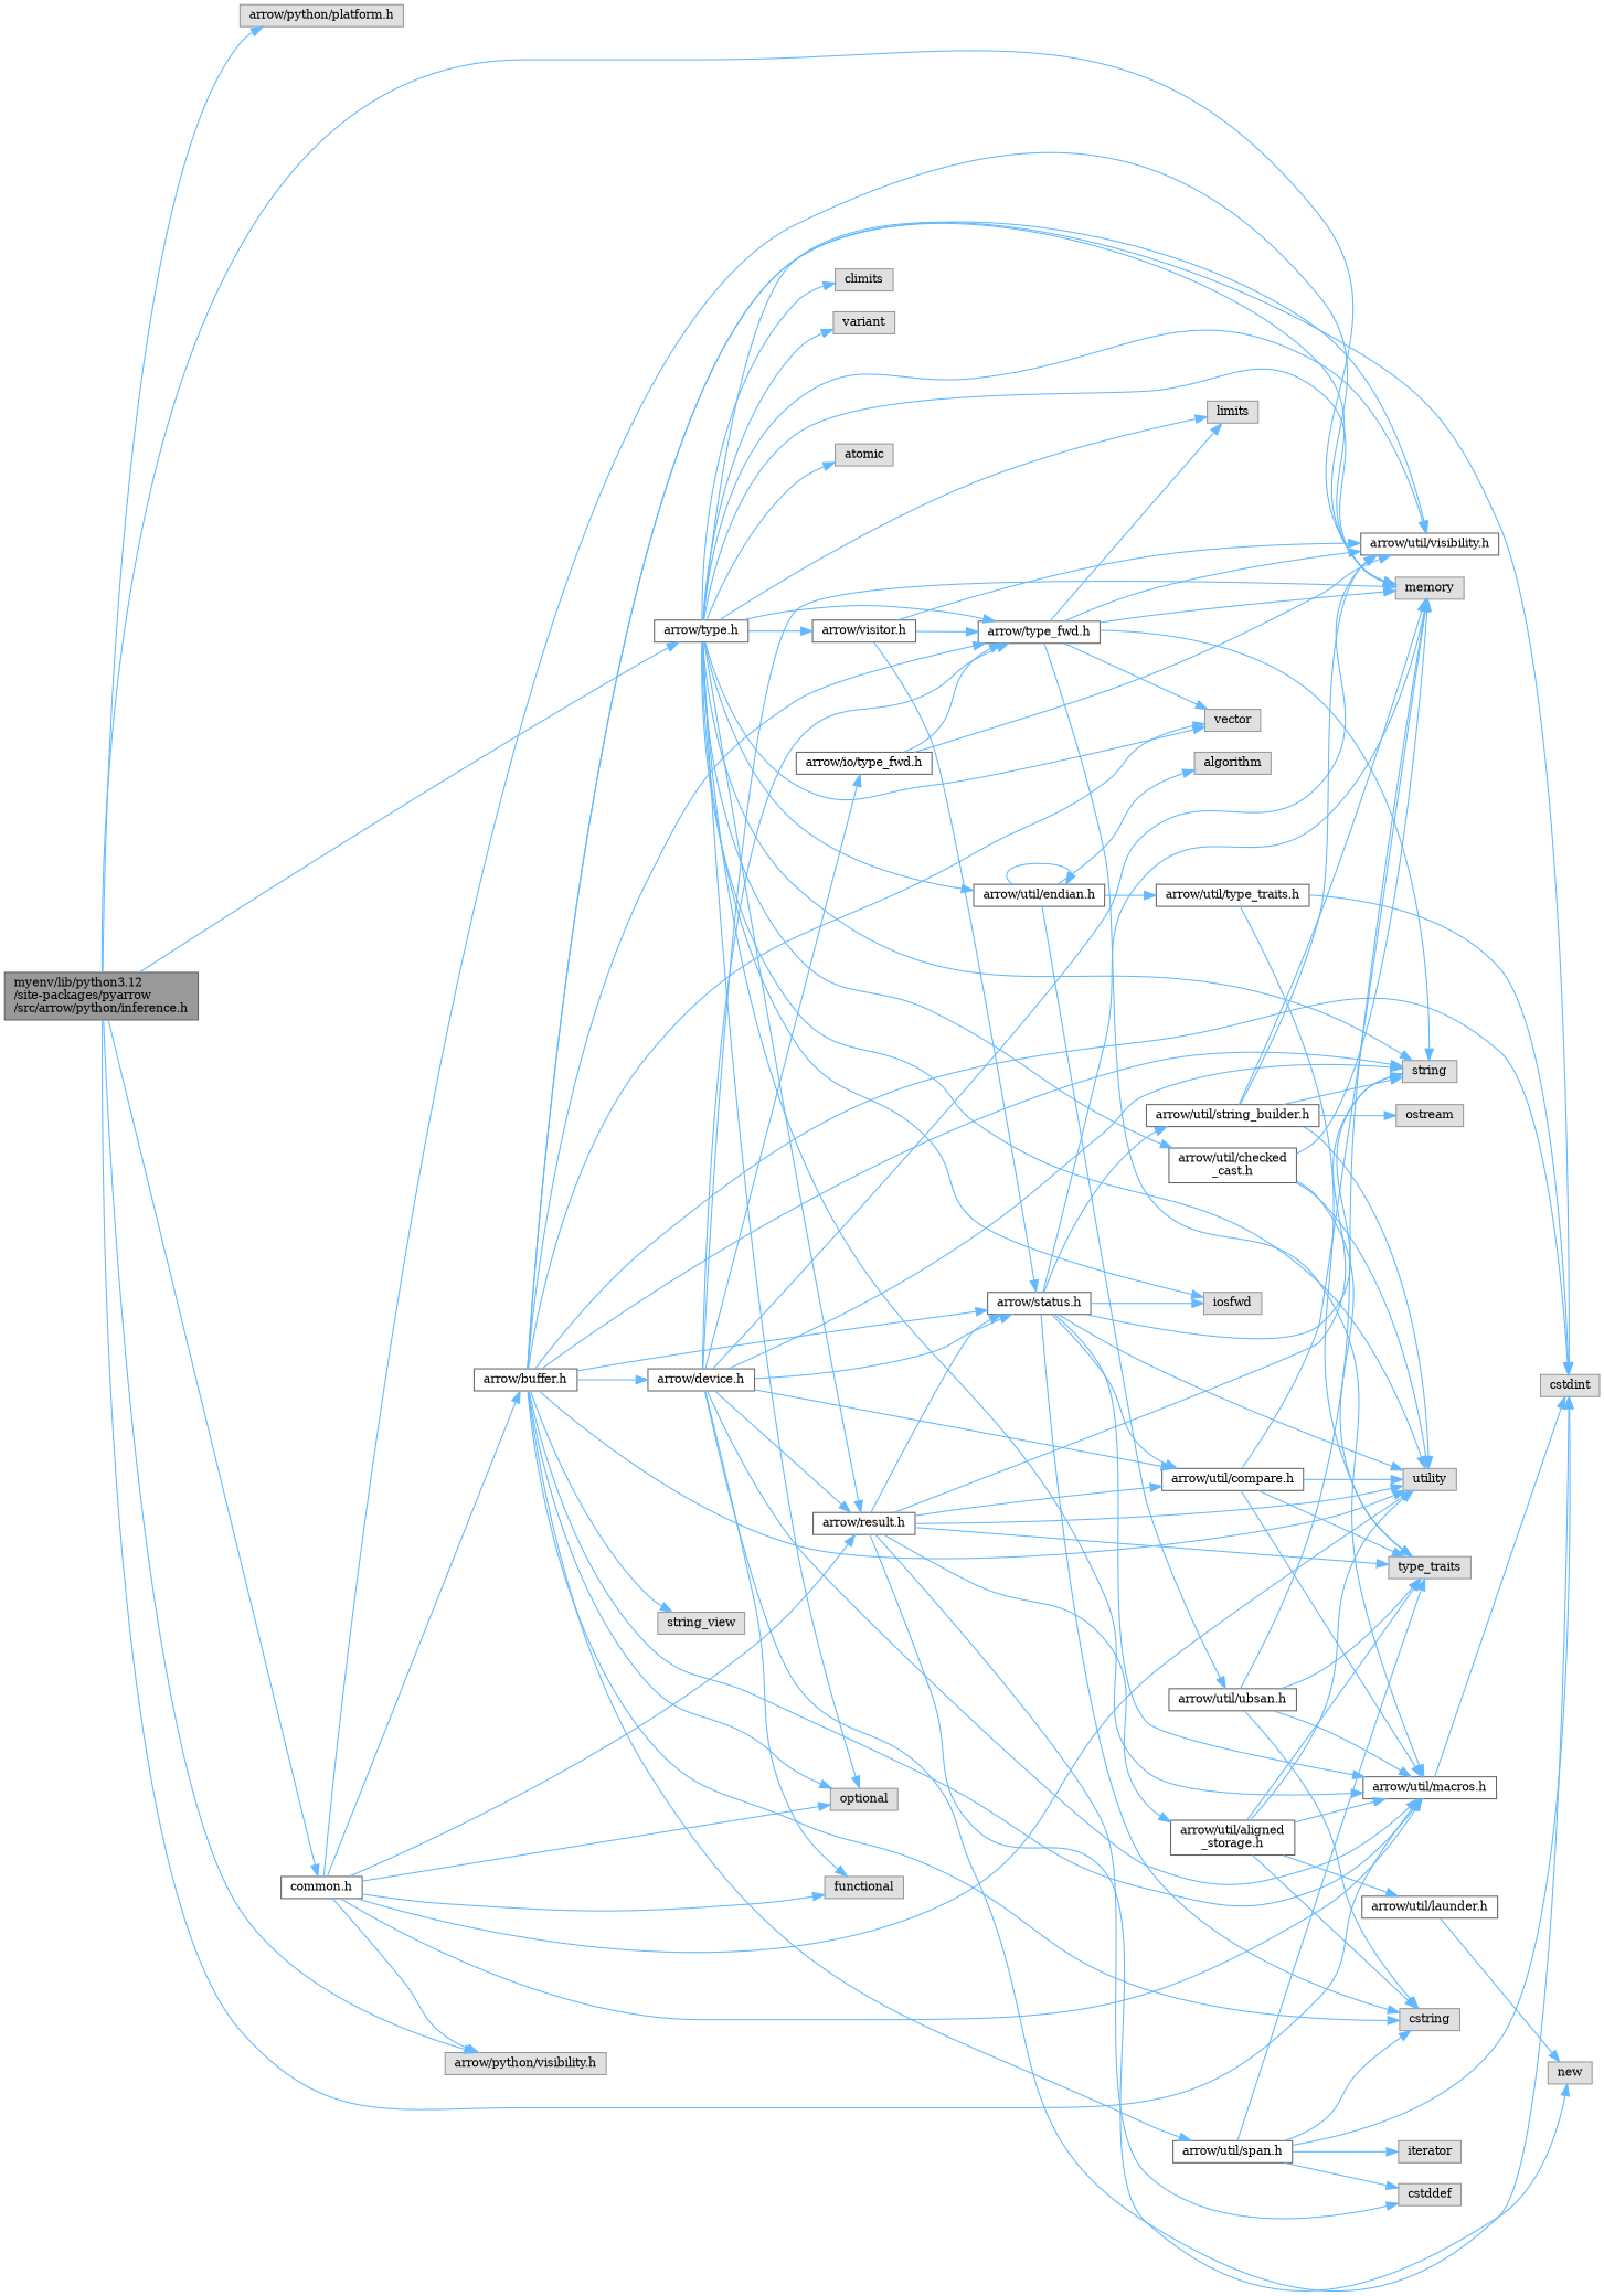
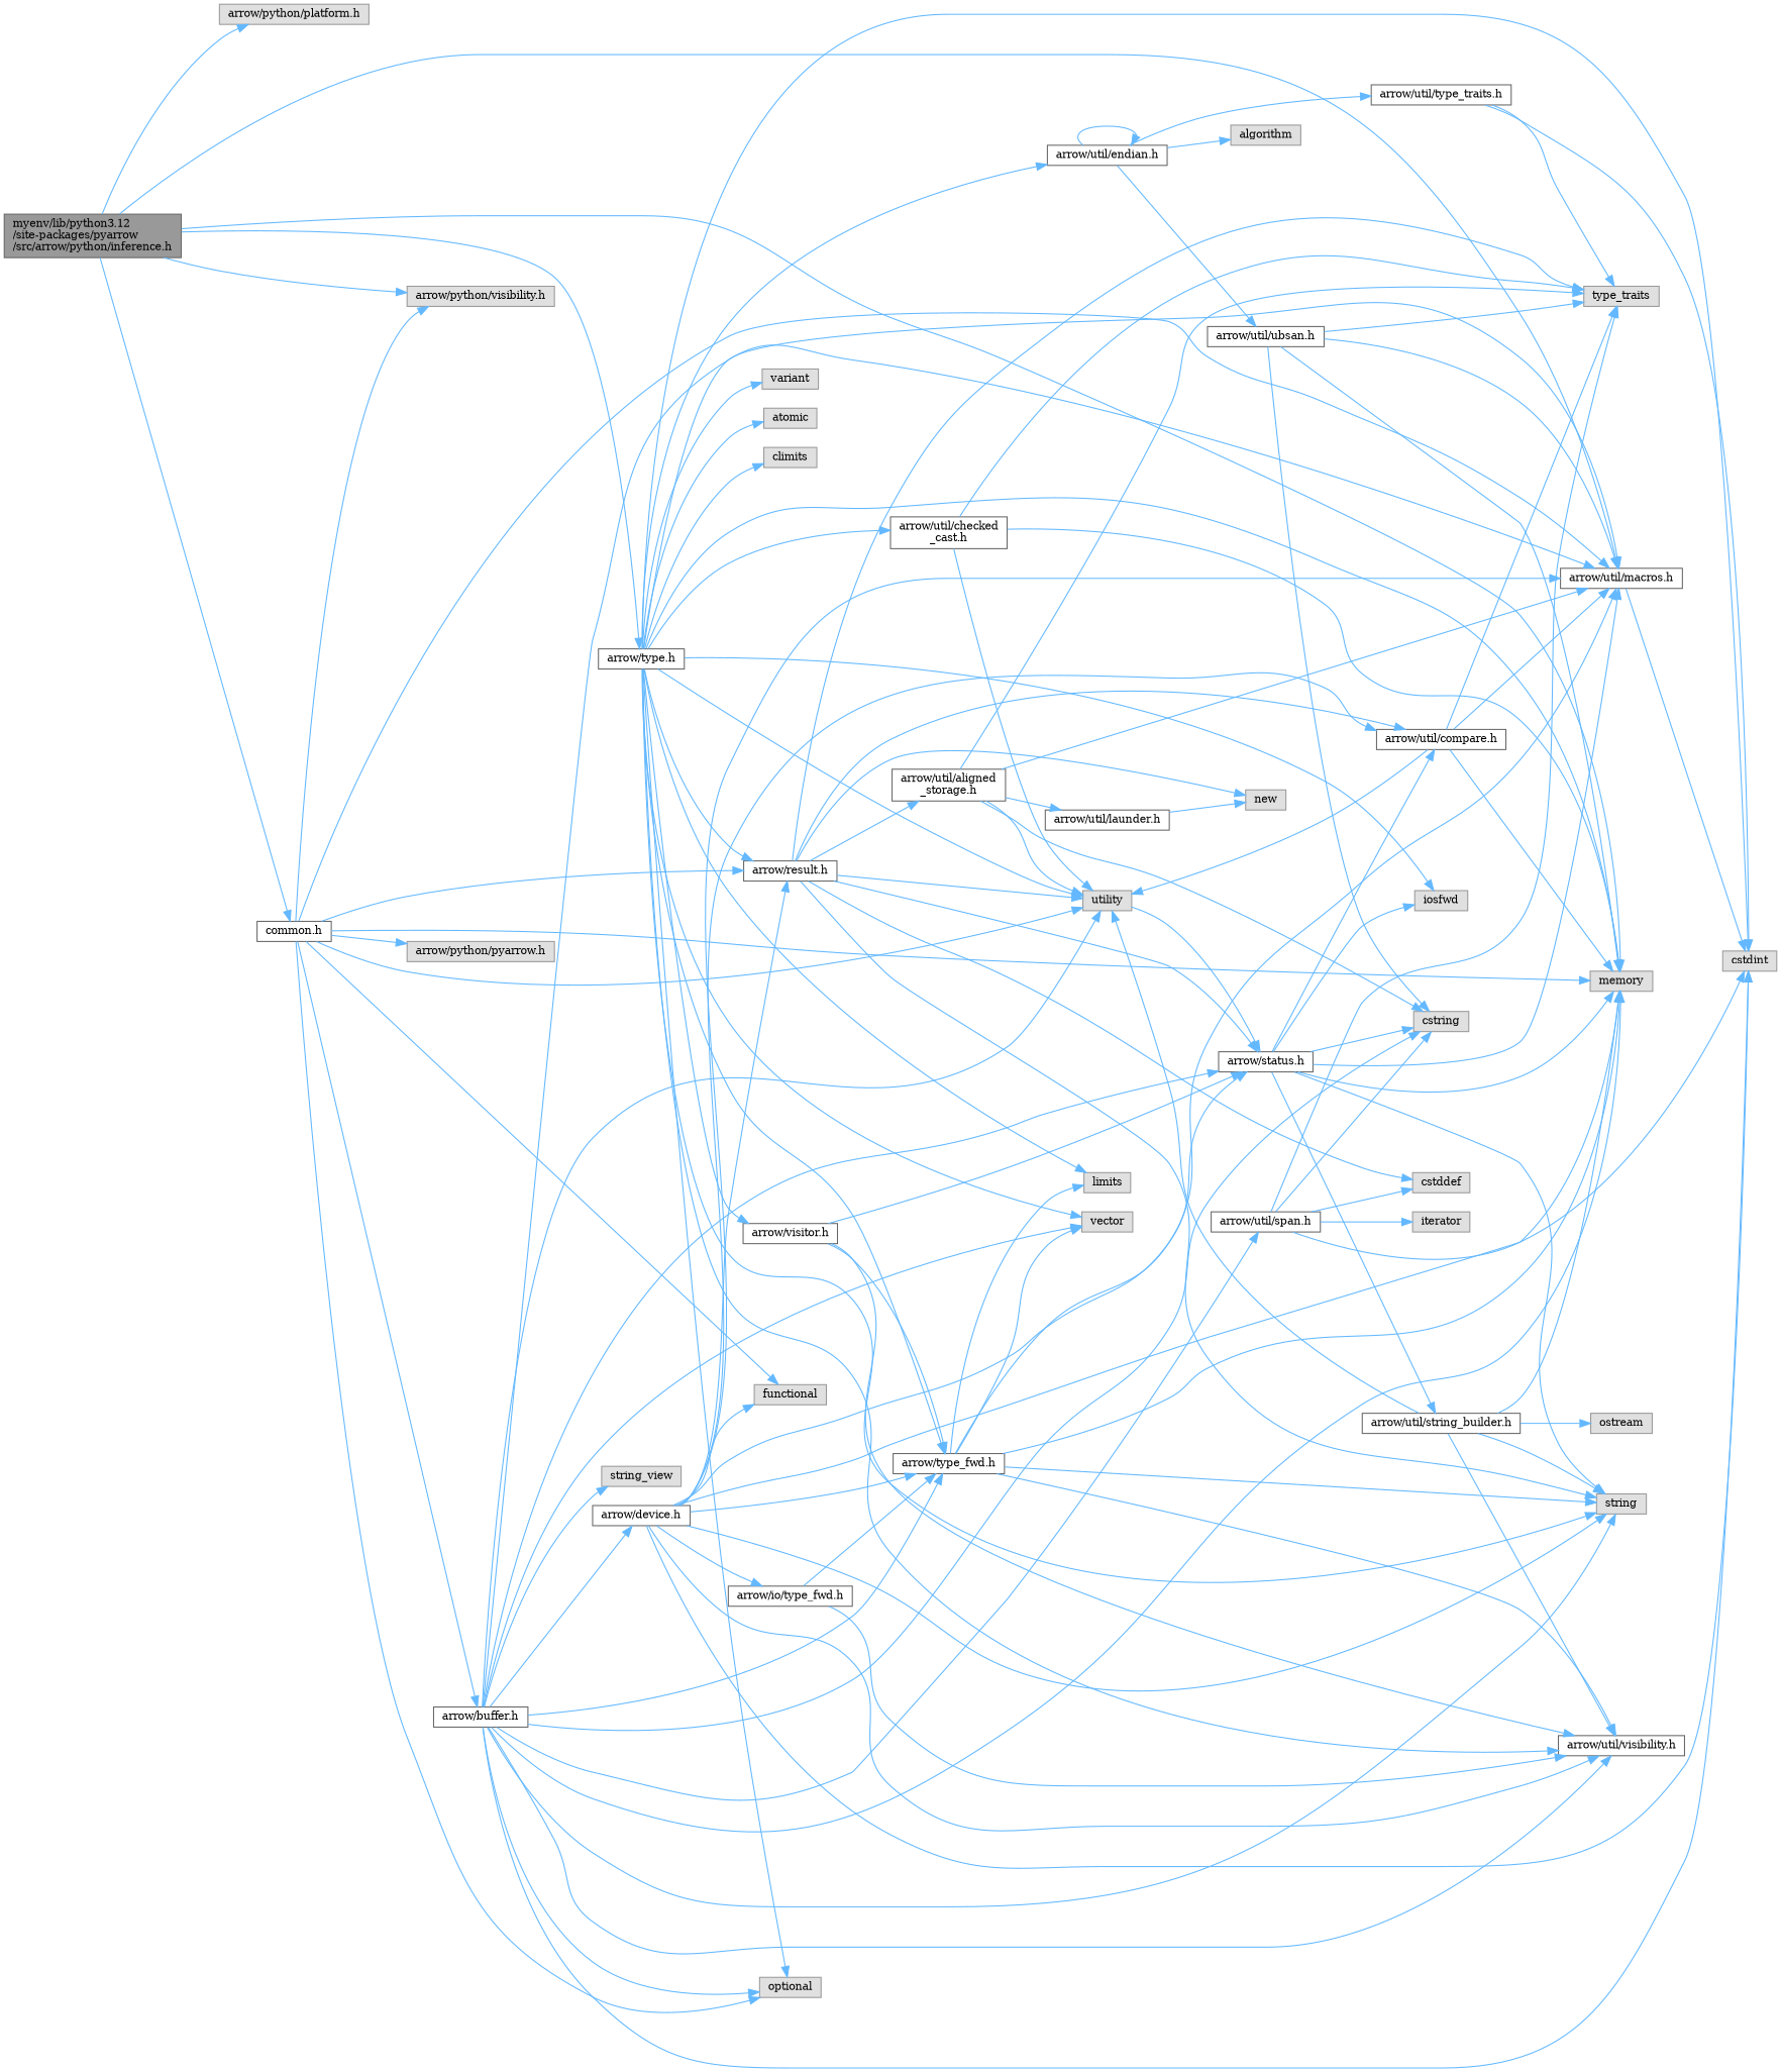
  digraph {
    fontname="DejaVu Serif"
    rankdir=LR
    node [color=grey60 fillcolor="#E0E0E0" fontname="DejaVu Serif" fontsize=10 shape=box style=filled]
    edge [color=steelblue1 fontname="DejaVu Serif" fontsize=10 labelfontname=Helvetica labelfontsize=10 style=solid]
    n1 [color=gray40 fillcolor=grey60 fontcolor=black height=0.2 label="myenv/lib/python3.12\l/site-packages/pyarrow\l/src/arrow/python/inference.h" width=0.4]
    n2 [height=0.2 label="arrow/python/platform.h" width=0.4]
    n3 [height=0.2 label=memory width=0.4]
    n4 [height=0.2 label="arrow/python/visibility.h" width=0.4]
    n5 [color=grey40 fillcolor=white height=0.2 label="arrow/type.h" width=0.4]
    n6 [color=grey40 fillcolor=white height=0.2 label="arrow/util/macros.h" width=0.4]
    n7 [color=grey40 fillcolor=white height=0.2 label="common.h" width=0.4]
    n8 [height=0.2 label=atomic width=0.4]
    n9 [height=0.2 label=climits width=0.4]
    n10 [height=0.2 label=cstdint width=0.4]
    n11 [height=0.2 label=iosfwd width=0.4]
    n12 [height=0.2 label=limits width=0.4]
    n13 [height=0.2 label=optional width=0.4]
    n14 [height=0.2 label=string width=0.4]
    n15 [height=0.2 label=utility width=0.4]
    n16 [height=0.2 label=variant width=0.4]
    n17 [height=0.2 label=vector width=0.4]
    n18 [color=grey40 fillcolor=white height=0.2 label="arrow/result.h" width=0.4]
    n19 [color=grey40 fillcolor=white height=0.2 label="arrow/util/visibility.h" width=0.4]
    n20 [color=grey40 fillcolor=white height=0.2 label="arrow/type_fwd.h" width=0.4]
    n21 [color=grey40 fillcolor=white height=0.2 label="arrow/util/checked\l_cast.h" width=0.4]
    n22 [color=grey40 fillcolor=white height=0.2 label="arrow/util/endian.h" width=0.4]
    n23 [color=grey40 fillcolor=white height=0.2 label="arrow/visitor.h" width=0.4]
    n24 [height=0.2 label=functional width=0.4]
    n25 [color=grey40 fillcolor=white height=0.2 label="arrow/buffer.h" width=0.4]
+   n26 [height=0.2 label="arrow/python/pyarrow.h" width=0.4]
    n27 [height=0.2 label=cstddef width=0.4]
    n28 [height=0.2 label=new width=0.4]
    n29 [height=0.2 label=type_traits width=0.4]
    n30 [color=grey40 fillcolor=white height=0.2 label="arrow/status.h" width=0.4]
    n31 [color=grey40 fillcolor=white height=0.2 label="arrow/util/compare.h" width=0.4]
    n32 [color=grey40 fillcolor=white height=0.2 label="arrow/util/aligned\l_storage.h" width=0.4]
    n33 [height=0.2 label=algorithm width=0.4]
    n34 [color=grey40 fillcolor=white height=0.2 label="arrow/util/type_traits.h" width=0.4]
    n35 [color=grey40 fillcolor=white height=0.2 label="arrow/util/ubsan.h" width=0.4]
    n36 [height=0.2 label=cstring width=0.4]
    n37 [color=grey40 fillcolor=white height=0.2 label="arrow/util/string_builder.h" width=0.4]
    n38 [color=grey40 fillcolor=white height=0.2 label="arrow/util/launder.h" width=0.4]
    n39 [height=0.2 label=ostream width=0.4]
    n40 [height=0.2 label=string_view width=0.4]
    n41 [color=grey40 fillcolor=white height=0.2 label="arrow/device.h" width=0.4]
    n42 [color=grey40 fillcolor=white height=0.2 label="arrow/util/span.h" width=0.4]
    n43 [color=grey40 fillcolor=white height=0.2 label="arrow/io/type_fwd.h" width=0.4]
    n44 [height=0.2 label=iterator width=0.4]
    n1 -> n2
    n1 -> n3
    n1 -> n4
    n1 -> n5
    n1 -> n6
    n1 -> n7
    n5 -> n3
    n5 -> n6
    n5 -> n8
    n5 -> n9
    n5 -> n10
    n5 -> n11
    n5 -> n12
    n5 -> n13
    n5 -> n14
    n5 -> n15
    n5 -> n16
    n5 -> n17
    n5 -> n18
    n5 -> n19
    n5 -> n20
    n5 -> n21
    n5 -> n22
    n5 -> n23
    n6 -> n10
    n7 -> n3
    n7 -> n4
    n7 -> n6
    n7 -> n13
    n7 -> n15
    n7 -> n18
    n7 -> n24
    n7 -> n25
+   n7 -> n26
    n18 -> n14
    n18 -> n15
    n18 -> n27
    n18 -> n28
    n18 -> n29
    n18 -> n30
    n18 -> n31
    n18 -> n32
    n20 -> n3
    n20 -> n6
    n20 -> n12
    n20 -> n14
    n20 -> n17
    n20 -> n19
    n21 -> n3
    n21 -> n15
    n21 -> n29
    n22 -> n22
    n22 -> n33
    n22 -> n34
    n22 -> n35
    n23 -> n19
    n23 -> n20
    n23 -> n30
    n25 -> n3
    n25 -> n6
    n25 -> n10
    n25 -> n13
    n25 -> n14
    n25 -> n15
    n25 -> n17
    n25 -> n19
    n25 -> n20
    n25 -> n30
    n25 -> n36
    n25 -> n40
    n25 -> n41
    n25 -> n42
    n30 -> n3
    n30 -> n6
    n30 -> n11
    n30 -> n14
-   n30 -> n15
+   n15 -> n30
    n30 -> n31
    n30 -> n36
    n30 -> n37
    n31 -> n3
    n31 -> n6
    n31 -> n15
    n31 -> n29
    n32 -> n6
    n32 -> n15
    n32 -> n29
    n32 -> n36
    n32 -> n38
    n34 -> n10
    n34 -> n29
    n35 -> n3
    n35 -> n6
    n35 -> n29
    n35 -> n36
    n37 -> n3
    n37 -> n14
    n37 -> n15
    n37 -> n19
    n37 -> n39
    n38 -> n28
    n41 -> n3
    n41 -> n6
    n41 -> n10
    n41 -> n14
    n41 -> n18
    n41 -> n19
    n41 -> n20
    n41 -> n24
    n41 -> n30
    n41 -> n31
    n41 -> n43
    n42 -> n10
    n42 -> n27
    n42 -> n29
    n42 -> n36
    n42 -> n44
    n43 -> n19
    n43 -> n20
  }
